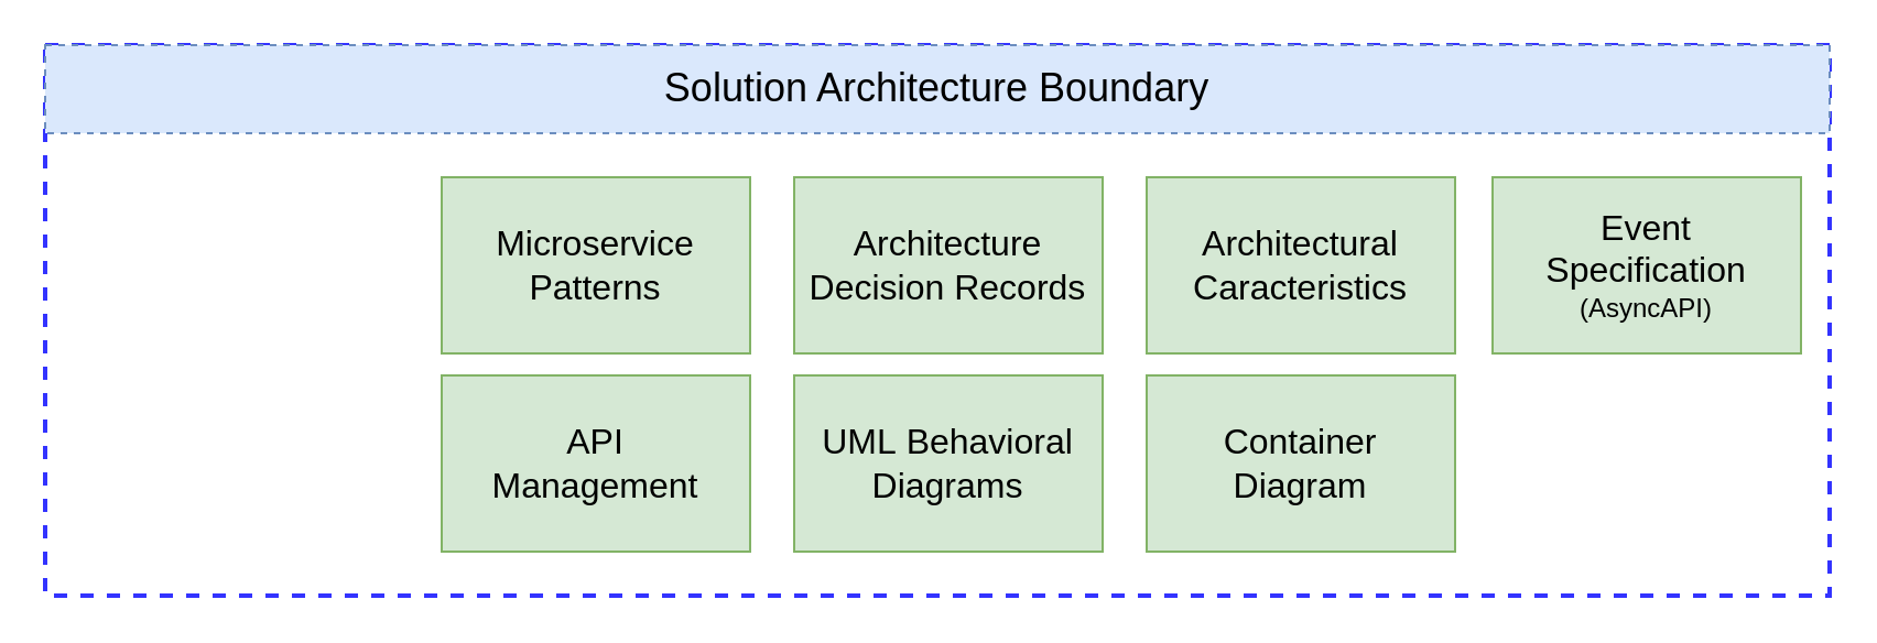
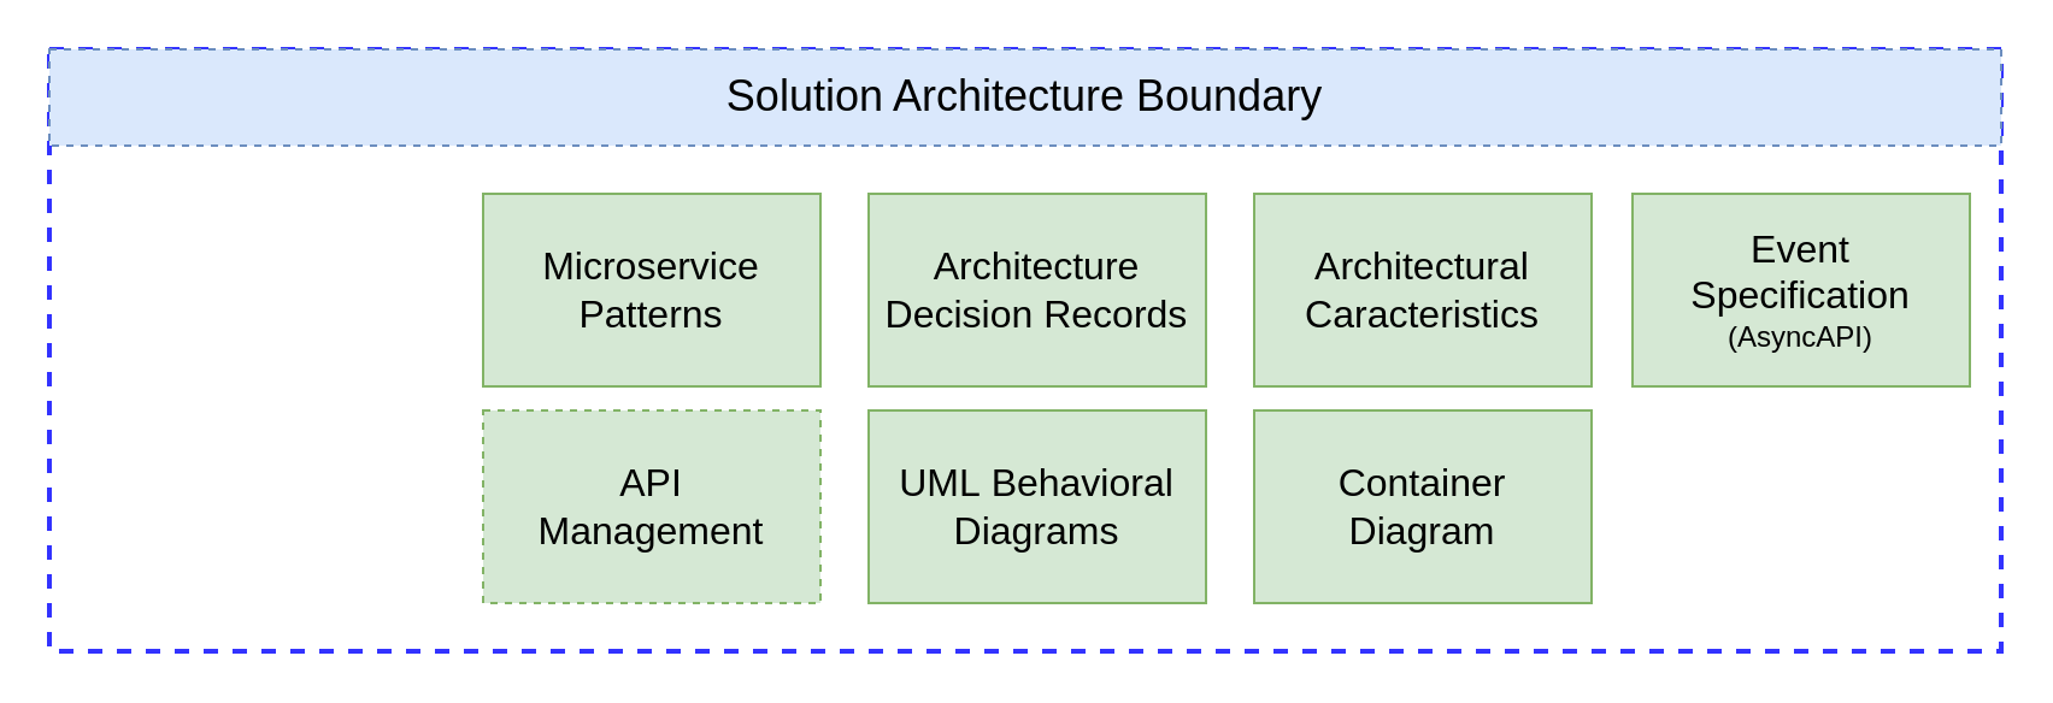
  <mxCell id="0" />
  <mxCell id="1" parent="0" />
  <mxCell id="2" value="" style="rounded=0;whiteSpace=wrap;html=1;dashed=1;fillColor=none;strokeColor=#3333FF;strokeWidth=2;" parent="1" vertex="1"><mxGeometry x="20" y="20" width="810" height="250" as="geometry" /></mxCell>
  <mxCell id="3" value="&lt;span style=&quot;font-size: 18px&quot;&gt;Solution Architecture Boundary&lt;/span&gt;" style="text;html=1;strokeColor=#6c8ebf;fillColor=#dae8fc;align=center;verticalAlign=middle;whiteSpace=wrap;rounded=0;dashed=1;" parent="1" vertex="1"><mxGeometry x="20" y="20" width="810" height="40" as="geometry" /></mxCell>
  <mxCell id="4" value="&lt;span style=&quot;font-size: 16px&quot;&gt;Architecture Decision Records&lt;/span&gt;" style="rounded=0;whiteSpace=wrap;html=1;fillColor=#d5e8d4;strokeColor=#82b366;" parent="1" vertex="1"><mxGeometry x="360" y="80" width="140" height="80" as="geometry" /></mxCell>
  <mxCell id="5" value="&lt;span style=&quot;font-size: 16px&quot;&gt;Architectural Caracteristics&lt;/span&gt;" style="rounded=0;whiteSpace=wrap;html=1;fillColor=#d5e8d4;strokeColor=#82b366;" parent="1" vertex="1"><mxGeometry x="520" y="80" width="140" height="80" as="geometry" /></mxCell>
- <mxCell id="6" value="&lt;span style=&quot;font-size: 16px&quot;&gt;API &lt;br&gt;Management&lt;/span&gt;" style="rounded=0;whiteSpace=wrap;html=1;fillColor=#d5e8d4;strokeColor=#82b366;" parent="1" vertex="1"><mxGeometry x="200" y="170" width="140" height="80" as="geometry" /></mxCell>
+ <mxCell id="6" value="&lt;span style=&quot;font-size: 16px&quot;&gt;API &lt;br&gt;Management&lt;/span&gt;" style="rounded=0;whiteSpace=wrap;html=1;fillColor=#d5e8d4;strokeColor=#82b366;dashed=1;" parent="1" vertex="1"><mxGeometry x="200" y="170" width="140" height="80" as="geometry" /></mxCell>
  <mxCell id="7" value="&lt;span style=&quot;font-size: 16px&quot;&gt;UML&amp;nbsp;&lt;/span&gt;&lt;span style=&quot;font-size: 16px&quot;&gt;Behavioral Diagrams&lt;/span&gt;" style="rounded=0;whiteSpace=wrap;html=1;fillColor=#d5e8d4;strokeColor=#82b366;" parent="1" vertex="1"><mxGeometry x="360" y="170" width="140" height="80" as="geometry" /></mxCell>
  <mxCell id="8" value="&lt;span style=&quot;font-size: 16px&quot;&gt;Container &lt;br&gt;Diagram&lt;/span&gt;" style="rounded=0;whiteSpace=wrap;html=1;fillColor=#d5e8d4;strokeColor=#82b366;" parent="1" vertex="1"><mxGeometry x="520" y="170" width="140" height="80" as="geometry" /></mxCell>
  <mxCell id="9" value="&lt;span style=&quot;font-size: 16px&quot;&gt;Event &lt;br&gt;Specification&lt;/span&gt;&lt;br&gt;(AsyncAPI)" style="rounded=0;whiteSpace=wrap;html=1;fillColor=#d5e8d4;strokeColor=#82b366;" parent="1" vertex="1"><mxGeometry x="677" y="80" width="140" height="80" as="geometry" /></mxCell>
  <mxCell id="10" value="&lt;span style=&quot;font-size: 16px&quot;&gt;Microservice Patterns&lt;/span&gt;" style="rounded=0;whiteSpace=wrap;html=1;fillColor=#d5e8d4;strokeColor=#82b366;" parent="1" vertex="1"><mxGeometry x="200" y="80" width="140" height="80" as="geometry" /></mxCell>
